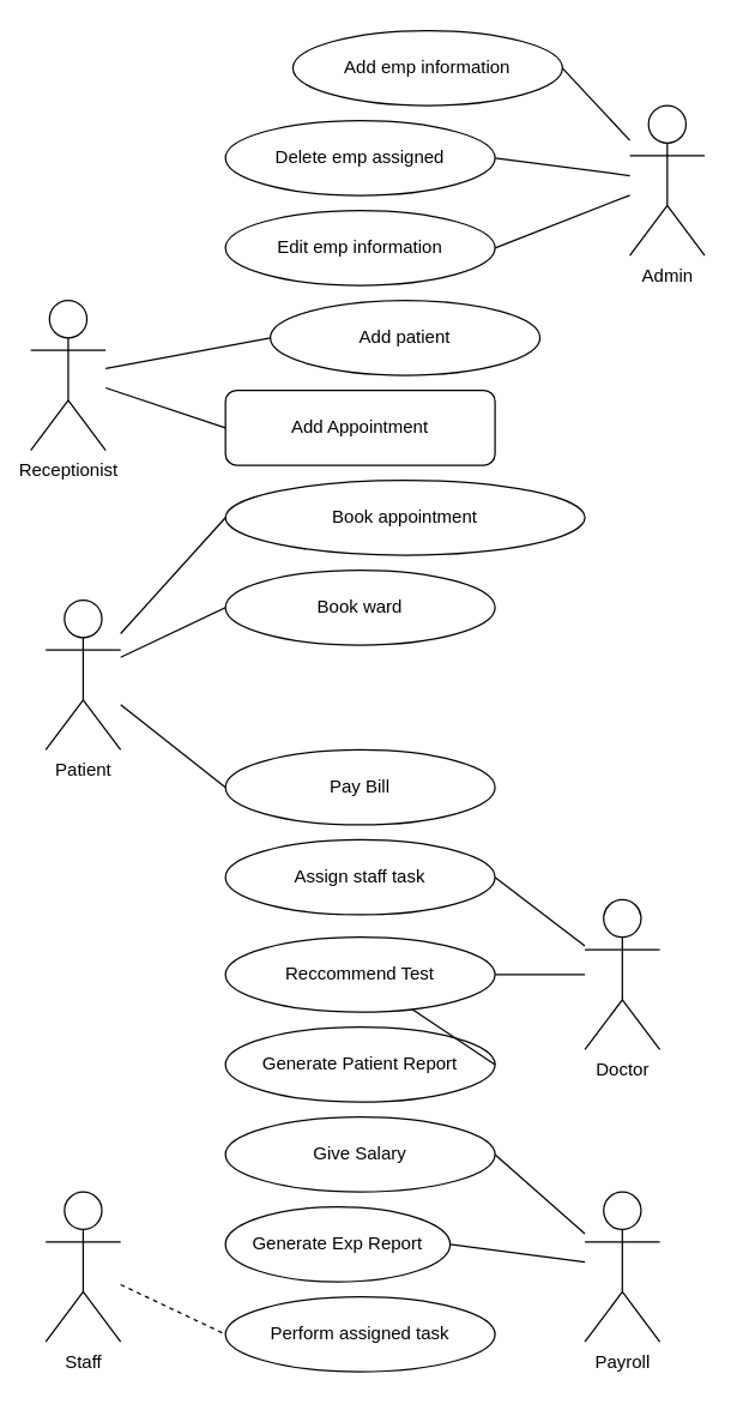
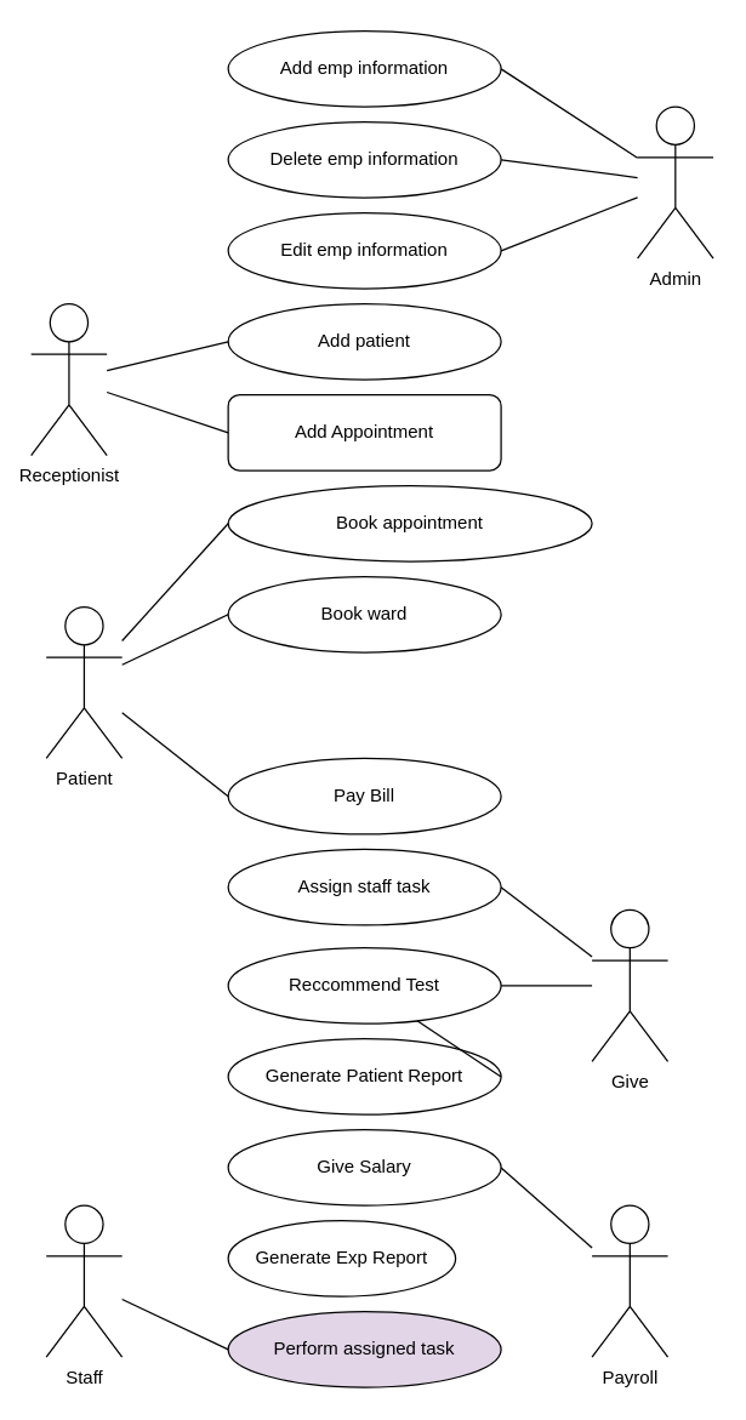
  <mxCell id="0" />
  <mxCell id="1" parent="0" />
  <mxCell id="2" value="Patient" style="shape=umlActor;verticalLabelPosition=bottom;verticalAlign=top;html=1;outlineConnect=0;" parent="1" vertex="1"><mxGeometry x="30" y="400" width="50" height="100" as="geometry" /></mxCell>
  <mxCell id="3" value="Admin" style="shape=umlActor;verticalLabelPosition=bottom;verticalAlign=top;html=1;outlineConnect=0;" parent="1" vertex="1"><mxGeometry x="420" y="70" width="50" height="100" as="geometry" /></mxCell>
- <mxCell id="4" value="Doctor" style="shape=umlActor;verticalLabelPosition=bottom;verticalAlign=top;html=1;outlineConnect=0;" parent="1" vertex="1"><mxGeometry x="390" y="600" width="50" height="100" as="geometry" /></mxCell>
+ <mxCell id="4" value="Give" style="shape=umlActor;verticalLabelPosition=bottom;verticalAlign=top;html=1;outlineConnect=0;" parent="1" vertex="1"><mxGeometry x="390" y="600" width="50" height="100" as="geometry" /></mxCell>
  <mxCell id="5" value="Payroll" style="shape=umlActor;verticalLabelPosition=bottom;verticalAlign=top;html=1;outlineConnect=0;" parent="1" vertex="1"><mxGeometry x="390" y="795" width="50" height="100" as="geometry" /></mxCell>
  <mxCell id="6" value="Staff&lt;br&gt;" style="shape=umlActor;verticalLabelPosition=bottom;verticalAlign=top;html=1;outlineConnect=0;" parent="1" vertex="1"><mxGeometry x="30" y="795" width="50" height="100" as="geometry" /></mxCell>
  <mxCell id="7" value="Book appointment" style="ellipse;whiteSpace=wrap;html=1;" parent="1" vertex="1"><mxGeometry x="150" y="320" width="240" height="50" as="geometry" /></mxCell>
  <mxCell id="8" value="Book ward" style="ellipse;whiteSpace=wrap;html=1;" parent="1" vertex="1"><mxGeometry x="150" y="380" width="180" height="50" as="geometry" /></mxCell>
  <mxCell id="9" value="Pay Bill" style="ellipse;whiteSpace=wrap;html=1;" parent="1" vertex="1"><mxGeometry x="150" y="500" width="180" height="50" as="geometry" /></mxCell>
  <mxCell id="10" value="Reccommend Test" style="ellipse;whiteSpace=wrap;html=1;" parent="1" vertex="1"><mxGeometry x="150" y="625" width="180" height="50" as="geometry" /></mxCell>
  <mxCell id="11" value="Generate Patient Report" style="ellipse;whiteSpace=wrap;html=1;" parent="1" vertex="1"><mxGeometry x="150" y="685" width="180" height="50" as="geometry" /></mxCell>
  <mxCell id="12" value="Give Salary" style="ellipse;whiteSpace=wrap;html=1;" parent="1" vertex="1"><mxGeometry x="150" y="745" width="180" height="50" as="geometry" /></mxCell>
  <mxCell id="13" value="Generate Exp Report" style="ellipse;whiteSpace=wrap;html=1;" parent="1" vertex="1"><mxGeometry x="150" y="805" width="150" height="50" as="geometry" /></mxCell>
- <mxCell id="14" value="Perform assigned task" style="ellipse;whiteSpace=wrap;html=1;" parent="1" vertex="1"><mxGeometry x="150" y="865" width="180" height="50" as="geometry" /></mxCell>
- <mxCell id="15" value="Add emp information" style="ellipse;whiteSpace=wrap;html=1;" parent="1" vertex="1"><mxGeometry x="195" y="20" width="180" height="50" as="geometry" /></mxCell>
- <mxCell id="16" value="Delete emp&amp;nbsp;assigned" style="ellipse;whiteSpace=wrap;html=1;" parent="1" vertex="1"><mxGeometry x="150" y="80" width="180" height="50" as="geometry" /></mxCell>
+ <mxCell id="14" value="Perform assigned task" style="ellipse;whiteSpace=wrap;html=1;fillColor=#e1d5e7;" parent="1" vertex="1"><mxGeometry x="150" y="865" width="180" height="50" as="geometry" /></mxCell>
+ <mxCell id="15" value="Add emp information" style="ellipse;whiteSpace=wrap;html=1;" parent="1" vertex="1"><mxGeometry x="150" y="20" width="180" height="50" as="geometry" /></mxCell>
+ <mxCell id="16" value="Delete emp&amp;nbsp;information" style="ellipse;whiteSpace=wrap;html=1;" parent="1" vertex="1"><mxGeometry x="150" y="80" width="180" height="50" as="geometry" /></mxCell>
  <mxCell id="17" value="Edit emp&amp;nbsp;information" style="ellipse;whiteSpace=wrap;html=1;" parent="1" vertex="1"><mxGeometry x="150" y="140" width="180" height="50" as="geometry" /></mxCell>
  <mxCell id="18" value="Add Appointment" style="whiteSpace=wrap;html=1;rounded=1;" parent="1" vertex="1"><mxGeometry x="150" y="260" width="180" height="50" as="geometry" /></mxCell>
  <mxCell id="19" value="Receptionist" style="shape=umlActor;verticalLabelPosition=bottom;verticalAlign=top;html=1;outlineConnect=0;" parent="1" vertex="1"><mxGeometry x="20" y="200" width="50" height="100" as="geometry" /></mxCell>
  <mxCell id="20" value="" style="endArrow=none;html=1;rounded=0;exitX=1;exitY=0.5;exitDx=0;exitDy=0;" parent="1" source="15" target="3" edge="1"><mxGeometry width="50" height="50" relative="1" as="geometry"><mxPoint x="270" y="280" as="sourcePoint" /><mxPoint x="320" y="230" as="targetPoint" /></mxGeometry></mxCell>
  <mxCell id="21" value="" style="endArrow=none;html=1;rounded=0;exitX=1;exitY=0.5;exitDx=0;exitDy=0;" parent="1" source="16" target="3" edge="1"><mxGeometry width="50" height="50" relative="1" as="geometry"><mxPoint x="340" y="55" as="sourcePoint" /><mxPoint x="430" y="113.696" as="targetPoint" /></mxGeometry></mxCell>
  <mxCell id="22" value="" style="endArrow=none;html=1;rounded=0;exitX=1;exitY=0.5;exitDx=0;exitDy=0;" parent="1" source="17" target="3" edge="1"><mxGeometry width="50" height="50" relative="1" as="geometry"><mxPoint x="350" y="65" as="sourcePoint" /><mxPoint x="420" y="130" as="targetPoint" /></mxGeometry></mxCell>
  <mxCell id="23" value="" style="endArrow=none;html=1;rounded=0;entryX=0;entryY=0.5;entryDx=0;entryDy=0;" parent="1" source="19" target="18" edge="1"><mxGeometry width="50" height="50" relative="1" as="geometry"><mxPoint x="360" y="135" as="sourcePoint" /><mxPoint x="450" y="193.696" as="targetPoint" /></mxGeometry></mxCell>
  <mxCell id="24" value="" style="endArrow=none;html=1;rounded=0;entryX=0;entryY=0.5;entryDx=0;entryDy=0;" parent="1" source="2" target="7" edge="1"><mxGeometry width="50" height="50" relative="1" as="geometry"><mxPoint x="90" y="440" as="sourcePoint" /><mxPoint x="460" y="203.696" as="targetPoint" /></mxGeometry></mxCell>
  <mxCell id="25" value="" style="endArrow=none;html=1;rounded=0;entryX=0;entryY=0.5;entryDx=0;entryDy=0;" parent="1" source="2" target="8" edge="1"><mxGeometry width="50" height="50" relative="1" as="geometry"><mxPoint x="380" y="155" as="sourcePoint" /><mxPoint x="470" y="213.696" as="targetPoint" /></mxGeometry></mxCell>
  <mxCell id="26" value="" style="endArrow=none;html=1;rounded=0;entryX=0;entryY=0.5;entryDx=0;entryDy=0;" parent="1" source="2" target="9" edge="1"><mxGeometry width="50" height="50" relative="1" as="geometry"><mxPoint x="400" y="175" as="sourcePoint" /><mxPoint x="490" y="233.696" as="targetPoint" /></mxGeometry></mxCell>
  <mxCell id="27" value="" style="endArrow=none;html=1;rounded=0;" parent="1" source="10" target="4" edge="1"><mxGeometry width="50" height="50" relative="1" as="geometry"><mxPoint x="410" y="250" as="sourcePoint" /><mxPoint x="500" y="308.696" as="targetPoint" /></mxGeometry></mxCell>
  <mxCell id="28" value="" style="endArrow=none;html=1;rounded=0;exitX=1;exitY=0.5;exitDx=0;exitDy=0;" parent="1" source="11" target="10" edge="1"><mxGeometry width="50" height="50" relative="1" as="geometry"><mxPoint x="420" y="260" as="sourcePoint" /><mxPoint x="510" y="318.696" as="targetPoint" /></mxGeometry></mxCell>
  <mxCell id="29" value="" style="endArrow=none;html=1;rounded=0;exitX=1;exitY=0.5;exitDx=0;exitDy=0;" parent="1" source="12" target="5" edge="1"><mxGeometry width="50" height="50" relative="1" as="geometry"><mxPoint x="430" y="270" as="sourcePoint" /><mxPoint x="520" y="328.696" as="targetPoint" /></mxGeometry></mxCell>
- <mxCell id="30" value="" style="endArrow=none;html=1;rounded=0;exitX=1;exitY=0.5;exitDx=0;exitDy=0;" parent="1" source="13" target="5" edge="1"><mxGeometry width="50" height="50" relative="1" as="geometry"><mxPoint x="440" y="280" as="sourcePoint" /><mxPoint x="530" y="338.696" as="targetPoint" /></mxGeometry></mxCell>
  <mxCell id="31" value="Assign staff task" style="ellipse;whiteSpace=wrap;html=1;" parent="1" vertex="1"><mxGeometry x="150" y="560" width="180" height="50" as="geometry" /></mxCell>
  <mxCell id="32" value="" style="endArrow=none;html=1;rounded=0;exitX=1;exitY=0.5;exitDx=0;exitDy=0;" parent="1" source="31" target="4" edge="1"><mxGeometry width="50" height="50" relative="1" as="geometry"><mxPoint x="340" y="235" as="sourcePoint" /><mxPoint x="430" y="199.783" as="targetPoint" /></mxGeometry></mxCell>
- <mxCell id="33" value="" style="endArrow=none;html=1;rounded=0;entryX=0;entryY=0.5;entryDx=0;entryDy=0;dashed=1;" parent="1" source="6" target="14" edge="1"><mxGeometry width="50" height="50" relative="1" as="geometry"><mxPoint x="350" y="245" as="sourcePoint" /><mxPoint x="440" y="209.783" as="targetPoint" /></mxGeometry></mxCell>
- <mxCell id="34" value="Add patient" style="ellipse;whiteSpace=wrap;html=1;" vertex="1" parent="1"><mxGeometry x="180" y="200" width="180" height="50" as="geometry" /></mxCell>
+ <mxCell id="33" value="" style="endArrow=none;html=1;rounded=0;entryX=0;entryY=0.5;entryDx=0;entryDy=0;" parent="1" source="6" target="14" edge="1"><mxGeometry width="50" height="50" relative="1" as="geometry"><mxPoint x="350" y="245" as="sourcePoint" /><mxPoint x="440" y="209.783" as="targetPoint" /></mxGeometry></mxCell>
+ <mxCell id="34" value="Add patient" style="ellipse;whiteSpace=wrap;html=1;" vertex="1" parent="1"><mxGeometry x="150" y="200" width="180" height="50" as="geometry" /></mxCell>
  <mxCell id="35" value="" style="endArrow=none;html=1;rounded=0;entryX=0;entryY=0.5;entryDx=0;entryDy=0;" edge="1" parent="1" source="19" target="34"><mxGeometry width="50" height="50" relative="1" as="geometry"><mxPoint x="80" y="268.333" as="sourcePoint" /><mxPoint x="160" y="295" as="targetPoint" /></mxGeometry></mxCell>
